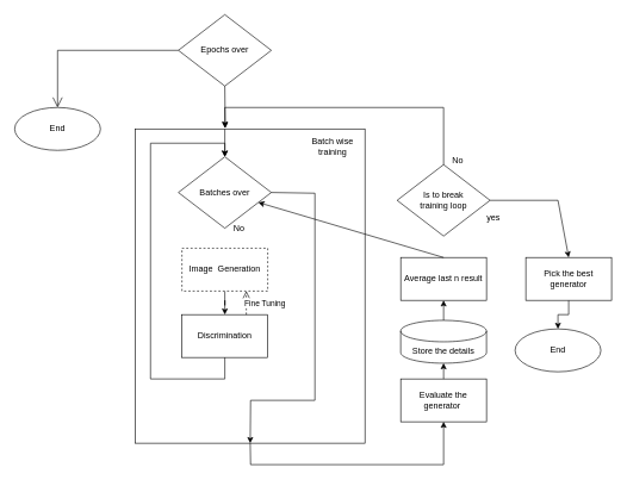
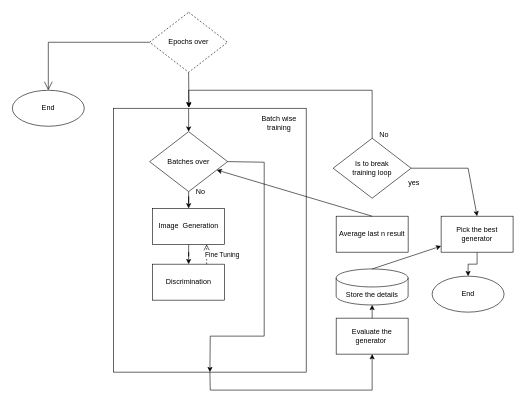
  <mxCell id="0" />
  <mxCell id="1" parent="0" />
- <mxCell id="2" value="Epochs over" style="rhombus;whiteSpace=wrap;html=1;" vertex="1" parent="1"><mxGeometry x="249" y="20" width="130" height="100" as="geometry" /></mxCell>
+ <mxCell id="2" value="Epochs over" style="rhombus;whiteSpace=wrap;html=1;dashed=1;" vertex="1" parent="1"><mxGeometry x="249" y="20" width="130" height="100" as="geometry" /></mxCell>
  <mxCell id="3" value="" style="endArrow=open;endFill=1;endSize=12;html=1;rounded=0;exitX=0;exitY=0.5;exitDx=0;exitDy=0;" edge="1" parent="1" source="2"><mxGeometry width="160" relative="1" as="geometry"><mxPoint x="260" y="290" as="sourcePoint" /><mxPoint x="80" y="150" as="targetPoint" /><Array as="points"><mxPoint x="80" y="70" /></Array></mxGeometry></mxCell>
  <mxCell id="4" value="End" style="ellipse;whiteSpace=wrap;html=1;" vertex="1" parent="1"><mxGeometry x="20" y="150" width="120" height="60" as="geometry" /></mxCell>
  <mxCell id="5" value="" style="whiteSpace=wrap;html=1;" vertex="1" parent="1"><mxGeometry x="189" y="180" width="321" height="440" as="geometry" /></mxCell>
+ <mxCell id="6" value="" style="edgeStyle=orthogonalEdgeStyle;rounded=0;orthogonalLoop=1;jettySize=auto;html=1;" edge="1" parent="1" source="7" target="9"><mxGeometry relative="1" as="geometry" /></mxCell>
  <mxCell id="7" value="Batches over" style="rhombus;whiteSpace=wrap;html=1;" vertex="1" parent="1"><mxGeometry x="249" y="219" width="130" height="100" as="geometry" /></mxCell>
  <mxCell id="8" value="" style="edgeStyle=orthogonalEdgeStyle;rounded=0;orthogonalLoop=1;jettySize=auto;html=1;" edge="1" parent="1" source="9" target="10"><mxGeometry relative="1" as="geometry" /></mxCell>
- <mxCell id="9" value="Image&amp;nbsp; Generation" style="rounded=0;whiteSpace=wrap;html=1;dashed=1;" vertex="1" parent="1"><mxGeometry x="254" y="347" width="120" height="60" as="geometry" /></mxCell>
+ <mxCell id="9" value="Image&amp;nbsp; Generation" style="rounded=0;whiteSpace=wrap;html=1;" vertex="1" parent="1"><mxGeometry x="254" y="347" width="120" height="60" as="geometry" /></mxCell>
  <mxCell id="10" value="Discrimination" style="rounded=0;whiteSpace=wrap;html=1;" vertex="1" parent="1"><mxGeometry x="254" y="440" width="120" height="60" as="geometry" /></mxCell>
  <mxCell id="11" value="Fine Tuning" style="html=1;verticalAlign=bottom;endArrow=open;dashed=1;endSize=8;rounded=0;exitX=0.75;exitY=0;exitDx=0;exitDy=0;entryX=0.75;entryY=1;entryDx=0;entryDy=0;" edge="1" parent="1" source="10" target="9"><mxGeometry x="-0.556" y="-26" relative="1" as="geometry"><mxPoint x="380" y="290" as="sourcePoint" /><mxPoint x="300" y="290" as="targetPoint" /><mxPoint as="offset" /></mxGeometry></mxCell>
  <mxCell id="12" value="No" style="text;html=1;strokeColor=none;fillColor=none;align=center;verticalAlign=middle;whiteSpace=wrap;rounded=0;" vertex="1" parent="1"><mxGeometry x="304" y="305" width="60" height="30" as="geometry" /></mxCell>
- <mxCell id="13" value="" style="endArrow=classic;html=1;rounded=0;entryX=0.5;entryY=0;entryDx=0;entryDy=0;exitX=0.5;exitY=1;exitDx=0;exitDy=0;" edge="1" parent="1" source="10" target="7"><mxGeometry width="50" height="50" relative="1" as="geometry"><mxPoint x="320" y="310" as="sourcePoint" /><mxPoint x="370" y="260" as="targetPoint" /><Array as="points"><mxPoint x="314" y="530" /><mxPoint x="210" y="530" /><mxPoint x="210" y="200" /><mxPoint x="314" y="200" /></Array></mxGeometry></mxCell>
  <mxCell id="14" value="" style="endArrow=classic;html=1;rounded=0;entryX=0.5;entryY=0;entryDx=0;entryDy=0;" edge="1" parent="1" target="7"><mxGeometry width="50" height="50" relative="1" as="geometry"><mxPoint x="314" y="180" as="sourcePoint" /><mxPoint x="370" y="260" as="targetPoint" /></mxGeometry></mxCell>
  <mxCell id="15" value="" style="endArrow=classic;html=1;rounded=0;entryX=0.5;entryY=1;entryDx=0;entryDy=0;exitX=1;exitY=0.5;exitDx=0;exitDy=0;" edge="1" parent="1" source="7" target="5"><mxGeometry width="50" height="50" relative="1" as="geometry"><mxPoint x="320" y="310" as="sourcePoint" /><mxPoint x="370" y="260" as="targetPoint" /><Array as="points"><mxPoint x="440" y="270" /><mxPoint x="440" y="560" /><mxPoint x="350" y="560" /></Array></mxGeometry></mxCell>
  <mxCell id="16" value="Batch wise training" style="text;html=1;strokeColor=none;fillColor=none;align=center;verticalAlign=middle;whiteSpace=wrap;rounded=0;" vertex="1" parent="1"><mxGeometry x="430" y="189" width="70" height="30" as="geometry" /></mxCell>
  <mxCell id="17" value="" style="endArrow=classic;html=1;rounded=0;exitX=0.5;exitY=1;exitDx=0;exitDy=0;entryX=0.391;entryY=-0.002;entryDx=0;entryDy=0;entryPerimeter=0;" edge="1" parent="1" source="2" target="5"><mxGeometry width="50" height="50" relative="1" as="geometry"><mxPoint x="324" y="190" as="sourcePoint" /><mxPoint x="316" y="180" as="targetPoint" /></mxGeometry></mxCell>
  <mxCell id="18" value="Is to break &lt;br&gt;training loop" style="rhombus;whiteSpace=wrap;html=1;" vertex="1" parent="1"><mxGeometry x="555" y="230" width="130" height="100" as="geometry" /></mxCell>
  <mxCell id="19" value="Evaluate the generator&amp;nbsp;" style="rounded=0;whiteSpace=wrap;html=1;" vertex="1" parent="1"><mxGeometry x="560" y="530" width="120" height="60" as="geometry" /></mxCell>
  <mxCell id="20" value="Store the details" style="shape=cylinder3;whiteSpace=wrap;html=1;boundedLbl=1;backgroundOutline=1;size=15;" vertex="1" parent="1"><mxGeometry x="560" y="448" width="120" height="60" as="geometry" /></mxCell>
  <mxCell id="21" value="Average last n result" style="rounded=0;whiteSpace=wrap;html=1;" vertex="1" parent="1"><mxGeometry x="560" y="360" width="120" height="60" as="geometry" /></mxCell>
  <mxCell id="22" value="" style="endArrow=classic;html=1;rounded=0;exitX=0.5;exitY=1;exitDx=0;exitDy=0;entryX=0.5;entryY=1;entryDx=0;entryDy=0;" edge="1" parent="1" source="5" target="19"><mxGeometry width="50" height="50" relative="1" as="geometry"><mxPoint x="460" y="430" as="sourcePoint" /><mxPoint x="510" y="380" as="targetPoint" /><Array as="points"><mxPoint x="350" y="650" /><mxPoint x="620" y="650" /></Array></mxGeometry></mxCell>
  <mxCell id="23" value="" style="endArrow=classic;html=1;rounded=0;entryX=0.5;entryY=1;entryDx=0;entryDy=0;entryPerimeter=0;exitX=0.5;exitY=0;exitDx=0;exitDy=0;" edge="1" parent="1" source="19" target="20"><mxGeometry width="50" height="50" relative="1" as="geometry"><mxPoint x="570" y="560" as="sourcePoint" /><mxPoint x="620" y="510" as="targetPoint" /></mxGeometry></mxCell>
- <mxCell id="24" value="" style="endArrow=classic;html=1;rounded=0;entryX=0.5;entryY=1;entryDx=0;entryDy=0;exitX=0.5;exitY=0;exitDx=0;exitDy=0;exitPerimeter=0;" edge="1" parent="1" source="20" target="21"><mxGeometry width="50" height="50" relative="1" as="geometry"><mxPoint x="619.83" y="442" as="sourcePoint" /><mxPoint x="619.83" y="420" as="targetPoint" /></mxGeometry></mxCell>
+ <mxCell id="24" value="" style="endArrow=classic;html=1;rounded=0;exitX=0.5;exitY=0;exitDx=0;exitDy=0;exitPerimeter=0;" edge="1" parent="1" source="20" target="31"><mxGeometry width="50" height="50" relative="1" as="geometry"><mxPoint x="619.83" y="442" as="sourcePoint" /><mxPoint x="619.83" y="420" as="targetPoint" /></mxGeometry></mxCell>
  <mxCell id="25" value="" style="endArrow=classic;html=1;rounded=0;exitX=0.5;exitY=0;exitDx=0;exitDy=0;" edge="1" parent="1" source="21" target="7"><mxGeometry width="50" height="50" relative="1" as="geometry"><mxPoint x="619.83" y="358" as="sourcePoint" /><mxPoint x="619.83" y="330" as="targetPoint" /></mxGeometry></mxCell>
  <mxCell id="26" value="" style="endArrow=classic;html=1;rounded=0;exitX=1;exitY=0.5;exitDx=0;exitDy=0;entryX=0.5;entryY=0;entryDx=0;entryDy=0;" edge="1" parent="1" source="18" target="31"><mxGeometry width="50" height="50" relative="1" as="geometry"><mxPoint x="700" y="330" as="sourcePoint" /><mxPoint x="710" y="280" as="targetPoint" /><Array as="points"><mxPoint x="780" y="280" /></Array></mxGeometry></mxCell>
  <mxCell id="27" value="" style="endArrow=classic;html=1;rounded=0;exitX=0.5;exitY=0;exitDx=0;exitDy=0;entryX=0.39;entryY=-0.004;entryDx=0;entryDy=0;entryPerimeter=0;" edge="1" parent="1" source="18" target="5"><mxGeometry width="50" height="50" relative="1" as="geometry"><mxPoint x="695" y="290" as="sourcePoint" /><mxPoint x="610" y="110" as="targetPoint" /><Array as="points"><mxPoint x="620" y="150" /><mxPoint x="314" y="150" /></Array></mxGeometry></mxCell>
  <mxCell id="28" value="No" style="text;html=1;strokeColor=none;fillColor=none;align=center;verticalAlign=middle;whiteSpace=wrap;rounded=0;" vertex="1" parent="1"><mxGeometry x="610" y="210" width="60" height="30" as="geometry" /></mxCell>
  <mxCell id="29" value="yes" style="text;html=1;strokeColor=none;fillColor=none;align=center;verticalAlign=middle;whiteSpace=wrap;rounded=0;" vertex="1" parent="1"><mxGeometry x="660" y="289" width="60" height="30" as="geometry" /></mxCell>
  <mxCell id="30" value="" style="edgeStyle=orthogonalEdgeStyle;rounded=0;orthogonalLoop=1;jettySize=auto;html=1;" edge="1" parent="1" source="31" target="32"><mxGeometry relative="1" as="geometry" /></mxCell>
  <mxCell id="31" value="Pick the best generator" style="rounded=0;whiteSpace=wrap;html=1;" vertex="1" parent="1"><mxGeometry x="735" y="360" width="120" height="60" as="geometry" /></mxCell>
  <mxCell id="32" value="End" style="ellipse;whiteSpace=wrap;html=1;rounded=0;" vertex="1" parent="1"><mxGeometry x="720" y="460" width="120" height="60" as="geometry" /></mxCell>
